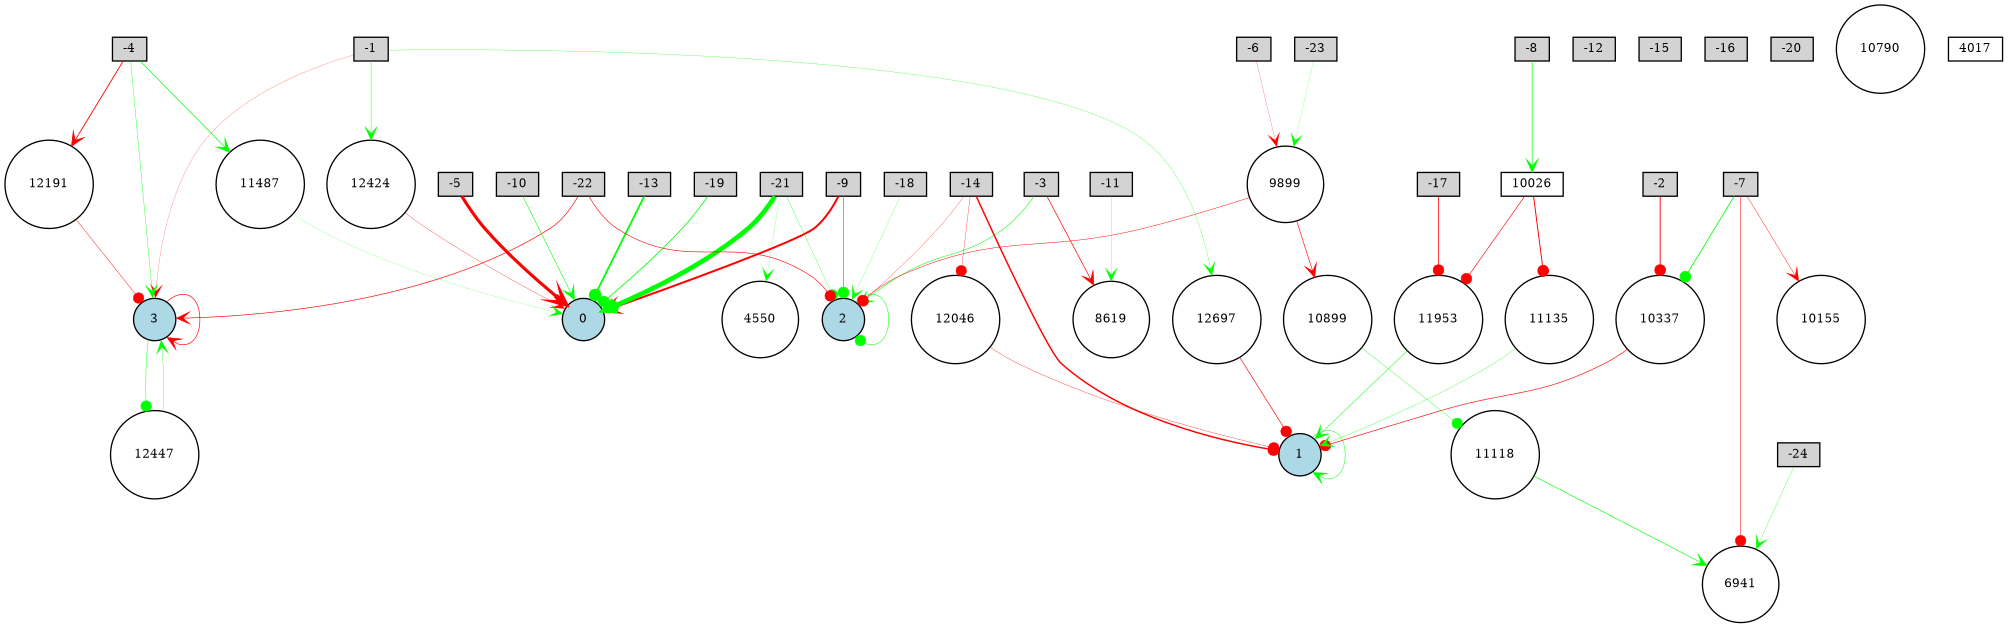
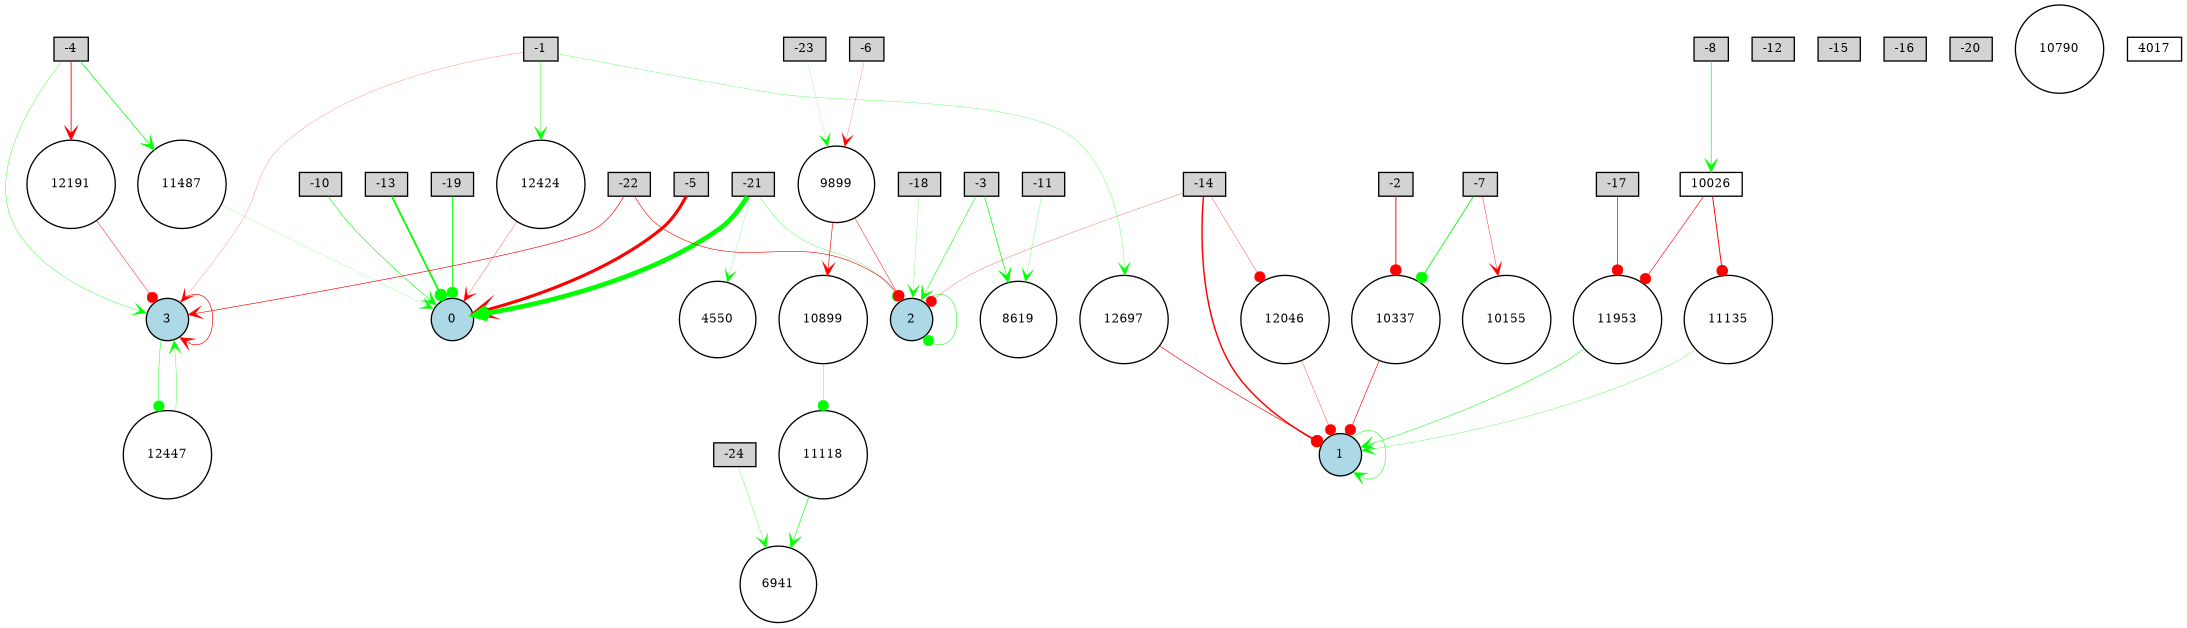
  digraph {
    node [fillcolor=lightgray fontsize=9 shape=box style=filled]
    edge [arrowhead=vee color=green style=solid]
    -1 [height=0.2 width=0.2]
    3 [fillcolor=lightblue height=0.2 shape=circle width=0.2]
    12424 [fillcolor=white height=0.2 shape=circle width=0.2]
    12697 [fillcolor=white height=0.2 shape=circle width=0.2]
    12447 [fillcolor=white height=0.2 shape=circle width=0.2]
    0 [fillcolor=lightblue height=0.2 shape=circle width=0.2]
    1 [fillcolor=lightblue height=0.2 shape=circle width=0.2]
    -2 [height=0.2 width=0.2]
    10337 [fillcolor=white height=0.2 shape=circle width=0.2]
    -3 [height=0.2 width=0.2]
    2 [fillcolor=lightblue height=0.2 shape=circle width=0.2]
    8619 [fillcolor=white height=0.2 shape=circle width=0.2]
    -4 [height=0.2 width=0.2]
    12191 [fillcolor=white height=0.2 shape=circle width=0.2]
    11487 [fillcolor=white height=0.2 shape=circle width=0.2]
    -5 [height=0.2 width=0.2]
    -6 [height=0.2 width=0.2]
    9899 [fillcolor=white height=0.2 shape=circle width=0.2]
    10899 [fillcolor=white height=0.2 shape=circle width=0.2]
    -7 [height=0.2 width=0.2]
    6941 [fillcolor=white height=0.2 shape=circle width=0.2]
    10155 [fillcolor=white height=0.2 shape=circle width=0.2]
    -8 [height=0.2 width=0.2]
    10026 [fillcolor=white height=0.2 width=0.2]
    11953 [fillcolor=white height=0.2 shape=circle width=0.2]
    11135 [fillcolor=white height=0.2 shape=circle width=0.2]
-   -9 [height=0.2 width=0.2]
    -10 [height=0.2 width=0.2]
    -11 [height=0.2 width=0.2]
    -12 [height=0.2 width=0.2]
    -13 [height=0.2 width=0.2]
    -14 [height=0.2 width=0.2]
    12046 [fillcolor=white height=0.2 shape=circle width=0.2]
    -15 [height=0.2 width=0.2]
    -16 [height=0.2 width=0.2]
    -17 [height=0.2 width=0.2]
    -18 [height=0.2 width=0.2]
    -19 [height=0.2 width=0.2]
    -20 [height=0.2 width=0.2]
    -21 [height=0.2 width=0.2]
    4550 [fillcolor=white height=0.2 shape=circle width=0.2]
    -22 [height=0.2 width=0.2]
    -23 [height=0.2 width=0.2]
    -24 [height=0.2 width=0.2]
    11118 [fillcolor=white height=0.2 shape=circle width=0.2]
    10790 [fillcolor=white height=0.2 shape=circle width=0.2]
    4017 [fillcolor=white height=0.2 width=0.2]
    -1 -> 3 [color=red penwidth=0.1494410691640103]
    -1 -> 12424 [penwidth=0.3406287823198364]
    -1 -> 12697 [penwidth=0.20606351042957188]
    3 -> 3 [color=red penwidth=0.5073438247661679]
    3 -> 12447 [arrowhead=dot penwidth=0.33736712546249614]
    12424 -> 0 [color=red penwidth=0.2276052590973726]
    12697 -> 1 [arrowhead=dot color=red penwidth=0.4868439749697109]
    12447 -> 3 [penwidth=0.25276264923196834]
    1 -> 1 [penwidth=0.3627124491964133]
    -2 -> 10337 [arrowhead=dot color=red penwidth=0.6961107986888315]
    10337 -> 1 [arrowhead=dot color=red penwidth=0.48103629931779535]
    -3 -> 2 [penwidth=0.40824740619574607]
-   -3 -> 8619 [color=red penwidth=0.5293117871849079]
+   -3 -> 8619 [penwidth=0.5293117871849079]
    2 -> 2 [arrowhead=dot penwidth=0.38720771973849677]
    -4 -> 3 [penwidth=0.27654508229163843]
    -4 -> 12191 [color=red penwidth=0.6664930187864192]
    -4 -> 11487 [penwidth=0.5396326691164841]
    12191 -> 3 [arrowhead=dot color=red penwidth=0.3278901952238438]
    11487 -> 0 [penwidth=0.13562911481366596]
    -5 -> 0 [color=red penwidth=2.375175510407535]
    -6 -> 9899 [color=red penwidth=0.1603050886502916]
    9899 -> 2 [arrowhead=dot color=red penwidth=0.3553722844116939]
    9899 -> 10899 [color=red penwidth=0.46685621974210467]
    10899 -> 11118 [arrowhead=dot penwidth=0.26841797487921126]
    -7 -> 10337 [arrowhead=dot penwidth=0.6325069459382102]
-   -7 -> 6941 [arrowhead=dot color=red penwidth=0.388100524905557]
    -7 -> 10155 [color=red penwidth=0.30980753143247275]
    -8 -> 10026 [penwidth=0.4852075692674349]
    10026 -> 11953 [arrowhead=dot color=red penwidth=0.47043125899848115]
    10026 -> 11135 [arrowhead=dot color=red penwidth=0.7137760524251179]
    11953 -> 1 [penwidth=0.3749967885413078]
    11135 -> 1 [penwidth=0.23276226350115717]
-   -9 -> 0 [color=red penwidth=1.5008673831023787]
-   -9 -> 2 [arrowhead=dot penwidth=0.6311907816040506]
    -10 -> 0 [penwidth=0.4504204433022714]
    -11 -> 8619 [penwidth=0.19230021403783681]
    -13 -> 0 [arrowhead=dot penwidth=1.343974470494568]
    -14 -> 1 [arrowhead=dot color=red penwidth=1.100536517341794]
    -14 -> 2 [arrowhead=dot color=red penwidth=0.19813992193416785]
    -14 -> 12046 [arrowhead=dot color=red penwidth=0.23872503956612698]
    12046 -> 1 [arrowhead=dot color=red penwidth=0.2530859764517491]
    -17 -> 11953 [arrowhead=dot color=red penwidth=0.5666605151816254]
    -18 -> 2 [penwidth=0.16666143817977966]
    -19 -> 0 [arrowhead=dot penwidth=0.627393446927238]
    -21 -> 0 [penwidth=3.5436502476131744]
    -21 -> 2 [arrowhead=dot penwidth=0.24325866704817029]
    -21 -> 4550 [penwidth=0.15130871307495525]
    -22 -> 3 [color=red penwidth=0.49608566634568807]
    -22 -> 2 [arrowhead=dot color=red penwidth=0.456645397591682]
    -23 -> 9899 [penwidth=0.1274380661894566]
    -24 -> 6941 [penwidth=0.2265471008172392]
    11118 -> 6941 [penwidth=0.47999047427474484]
  }
